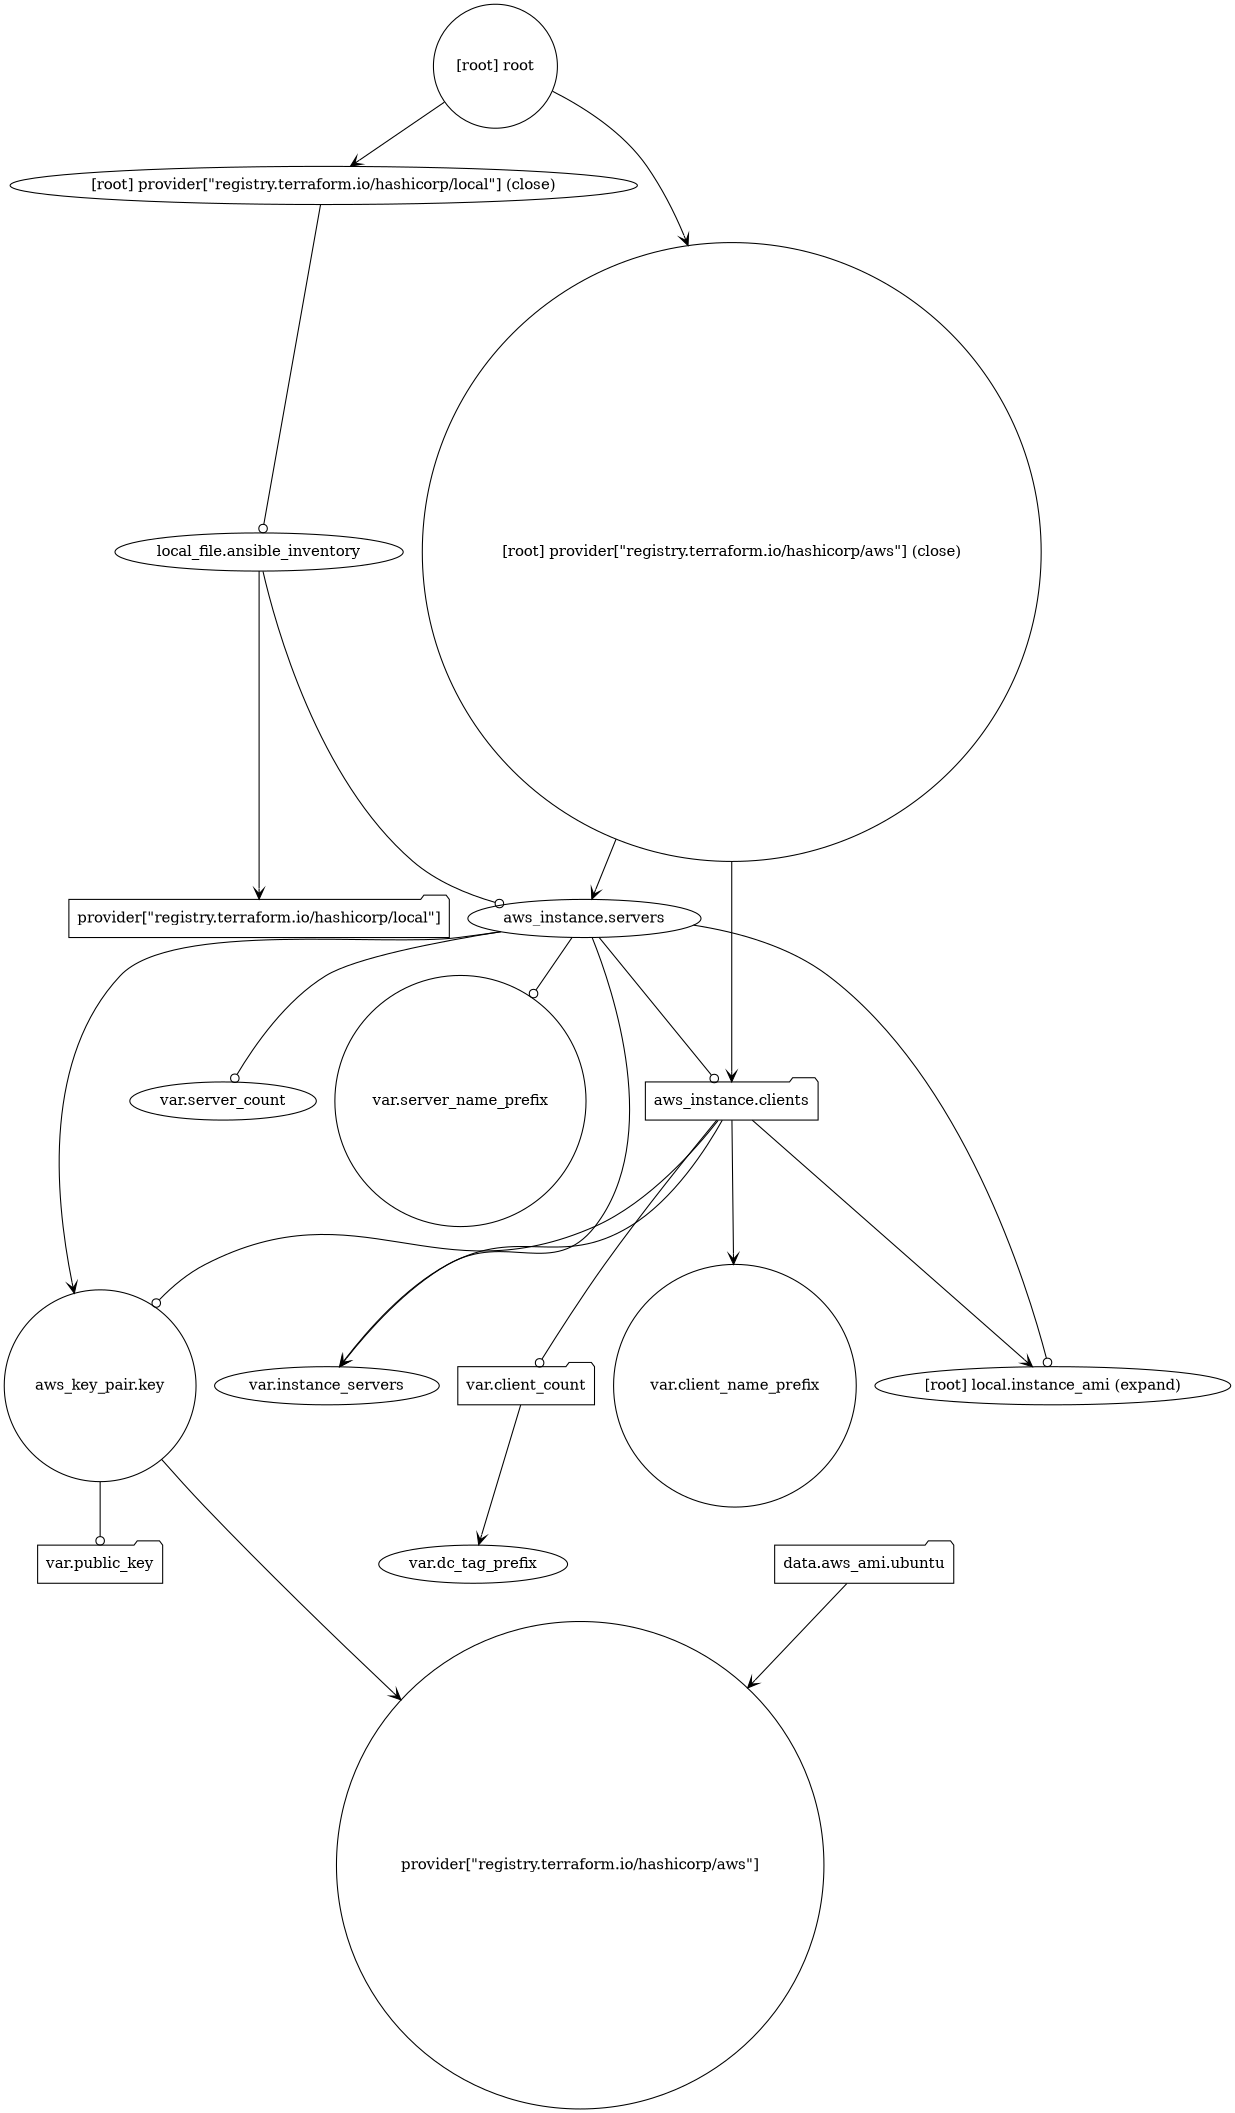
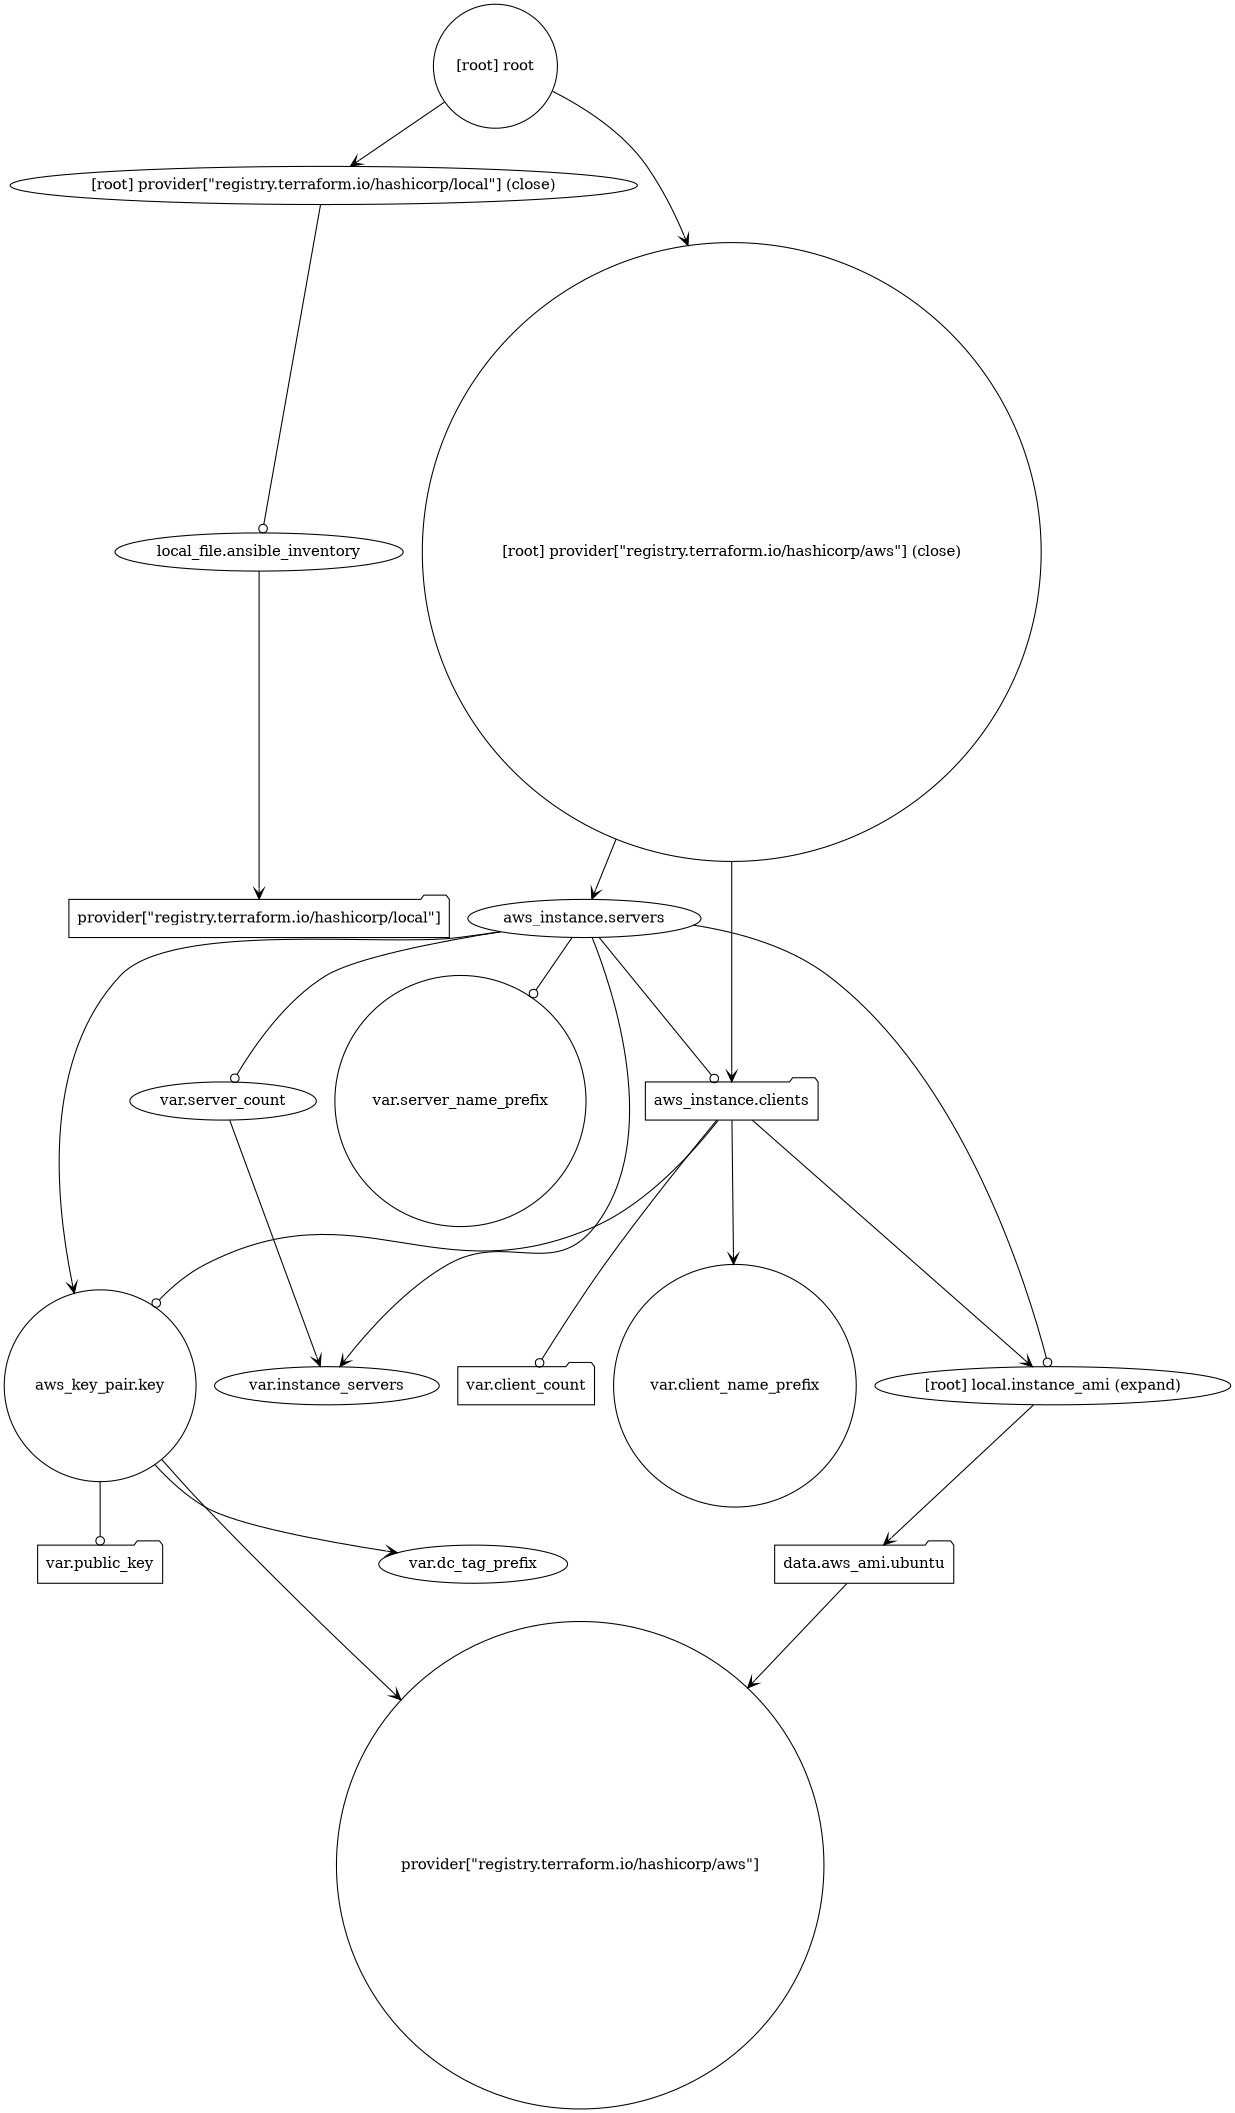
  digraph {
    compound=true
    newrank=true
    node [shape=ellipse]
    edge [arrowhead=vee]
    n1 [label="aws_instance.clients" shape=folder]
    n2 [label="aws_key_pair.key" shape=circle]
    n3 [label="var.client_count" shape=folder]
    n4 [label="var.client_name_prefix" shape=circle]
    n5 [label="var.instance_servers"]
    "[root] local.instance_ami (expand)"
    n7 [label="aws_instance.servers"]
    n8 [label="var.server_count"]
    n9 [label="var.server_name_prefix" shape=circle]
    n10 [label="provider[\"registry.terraform.io/hashicorp/aws\"]" shape=circle]
    n11 [label="var.dc_tag_prefix"]
    n12 [label="var.public_key" shape=folder]
    n13 [label="data.aws_ami.ubuntu" shape=folder]
    n14 [label="local_file.ansible_inventory"]
    n15 [label="provider[\"registry.terraform.io/hashicorp/local\"]" shape=folder]
    "[root] provider[\"registry.terraform.io/hashicorp/aws\"] (close)" [shape=circle]
    "[root] provider[\"registry.terraform.io/hashicorp/local\"] (close)"
    "[root] root" [shape=circle]
    subgraph sub_1 {
      n1
      n2
      n3
      n4
      n5
      "[root] local.instance_ami (expand)"
      n7
      n8
      n9
      n10
      n11
      n12
      n13
      n14
      n15
      "[root] provider[\"registry.terraform.io/hashicorp/aws\"] (close)"
      "[root] provider[\"registry.terraform.io/hashicorp/local\"] (close)"
      "[root] root"
    }
    n1 -> n2 [arrowhead=odot]
    n1 -> n3 [arrowhead=odot]
    n1 -> n4
-   n1 -> n5
+   n8 -> n5
    n1 -> "[root] local.instance_ami (expand)"
    n2 -> n10
-   n3 -> n11
+   n2 -> n11
    n2 -> n12 [arrowhead=odot]
+   "[root] local.instance_ami (expand)" -> n13
    n7 -> n1 [arrowhead=odot]
    n7 -> n2
    n7 -> n5
    n7 -> "[root] local.instance_ami (expand)" [arrowhead=odot]
    n7 -> n8 [arrowhead=odot]
    n7 -> n9 [arrowhead=odot]
    n13 -> n10
-   n14 -> n7 [arrowhead=odot]
    n14 -> n15
    "[root] provider[\"registry.terraform.io/hashicorp/aws\"] (close)" -> n1
    "[root] provider[\"registry.terraform.io/hashicorp/aws\"] (close)" -> n7
    "[root] provider[\"registry.terraform.io/hashicorp/local\"] (close)" -> n14 [arrowhead=odot]
    "[root] root" -> "[root] provider[\"registry.terraform.io/hashicorp/aws\"] (close)"
    "[root] root" -> "[root] provider[\"registry.terraform.io/hashicorp/local\"] (close)"
  }
